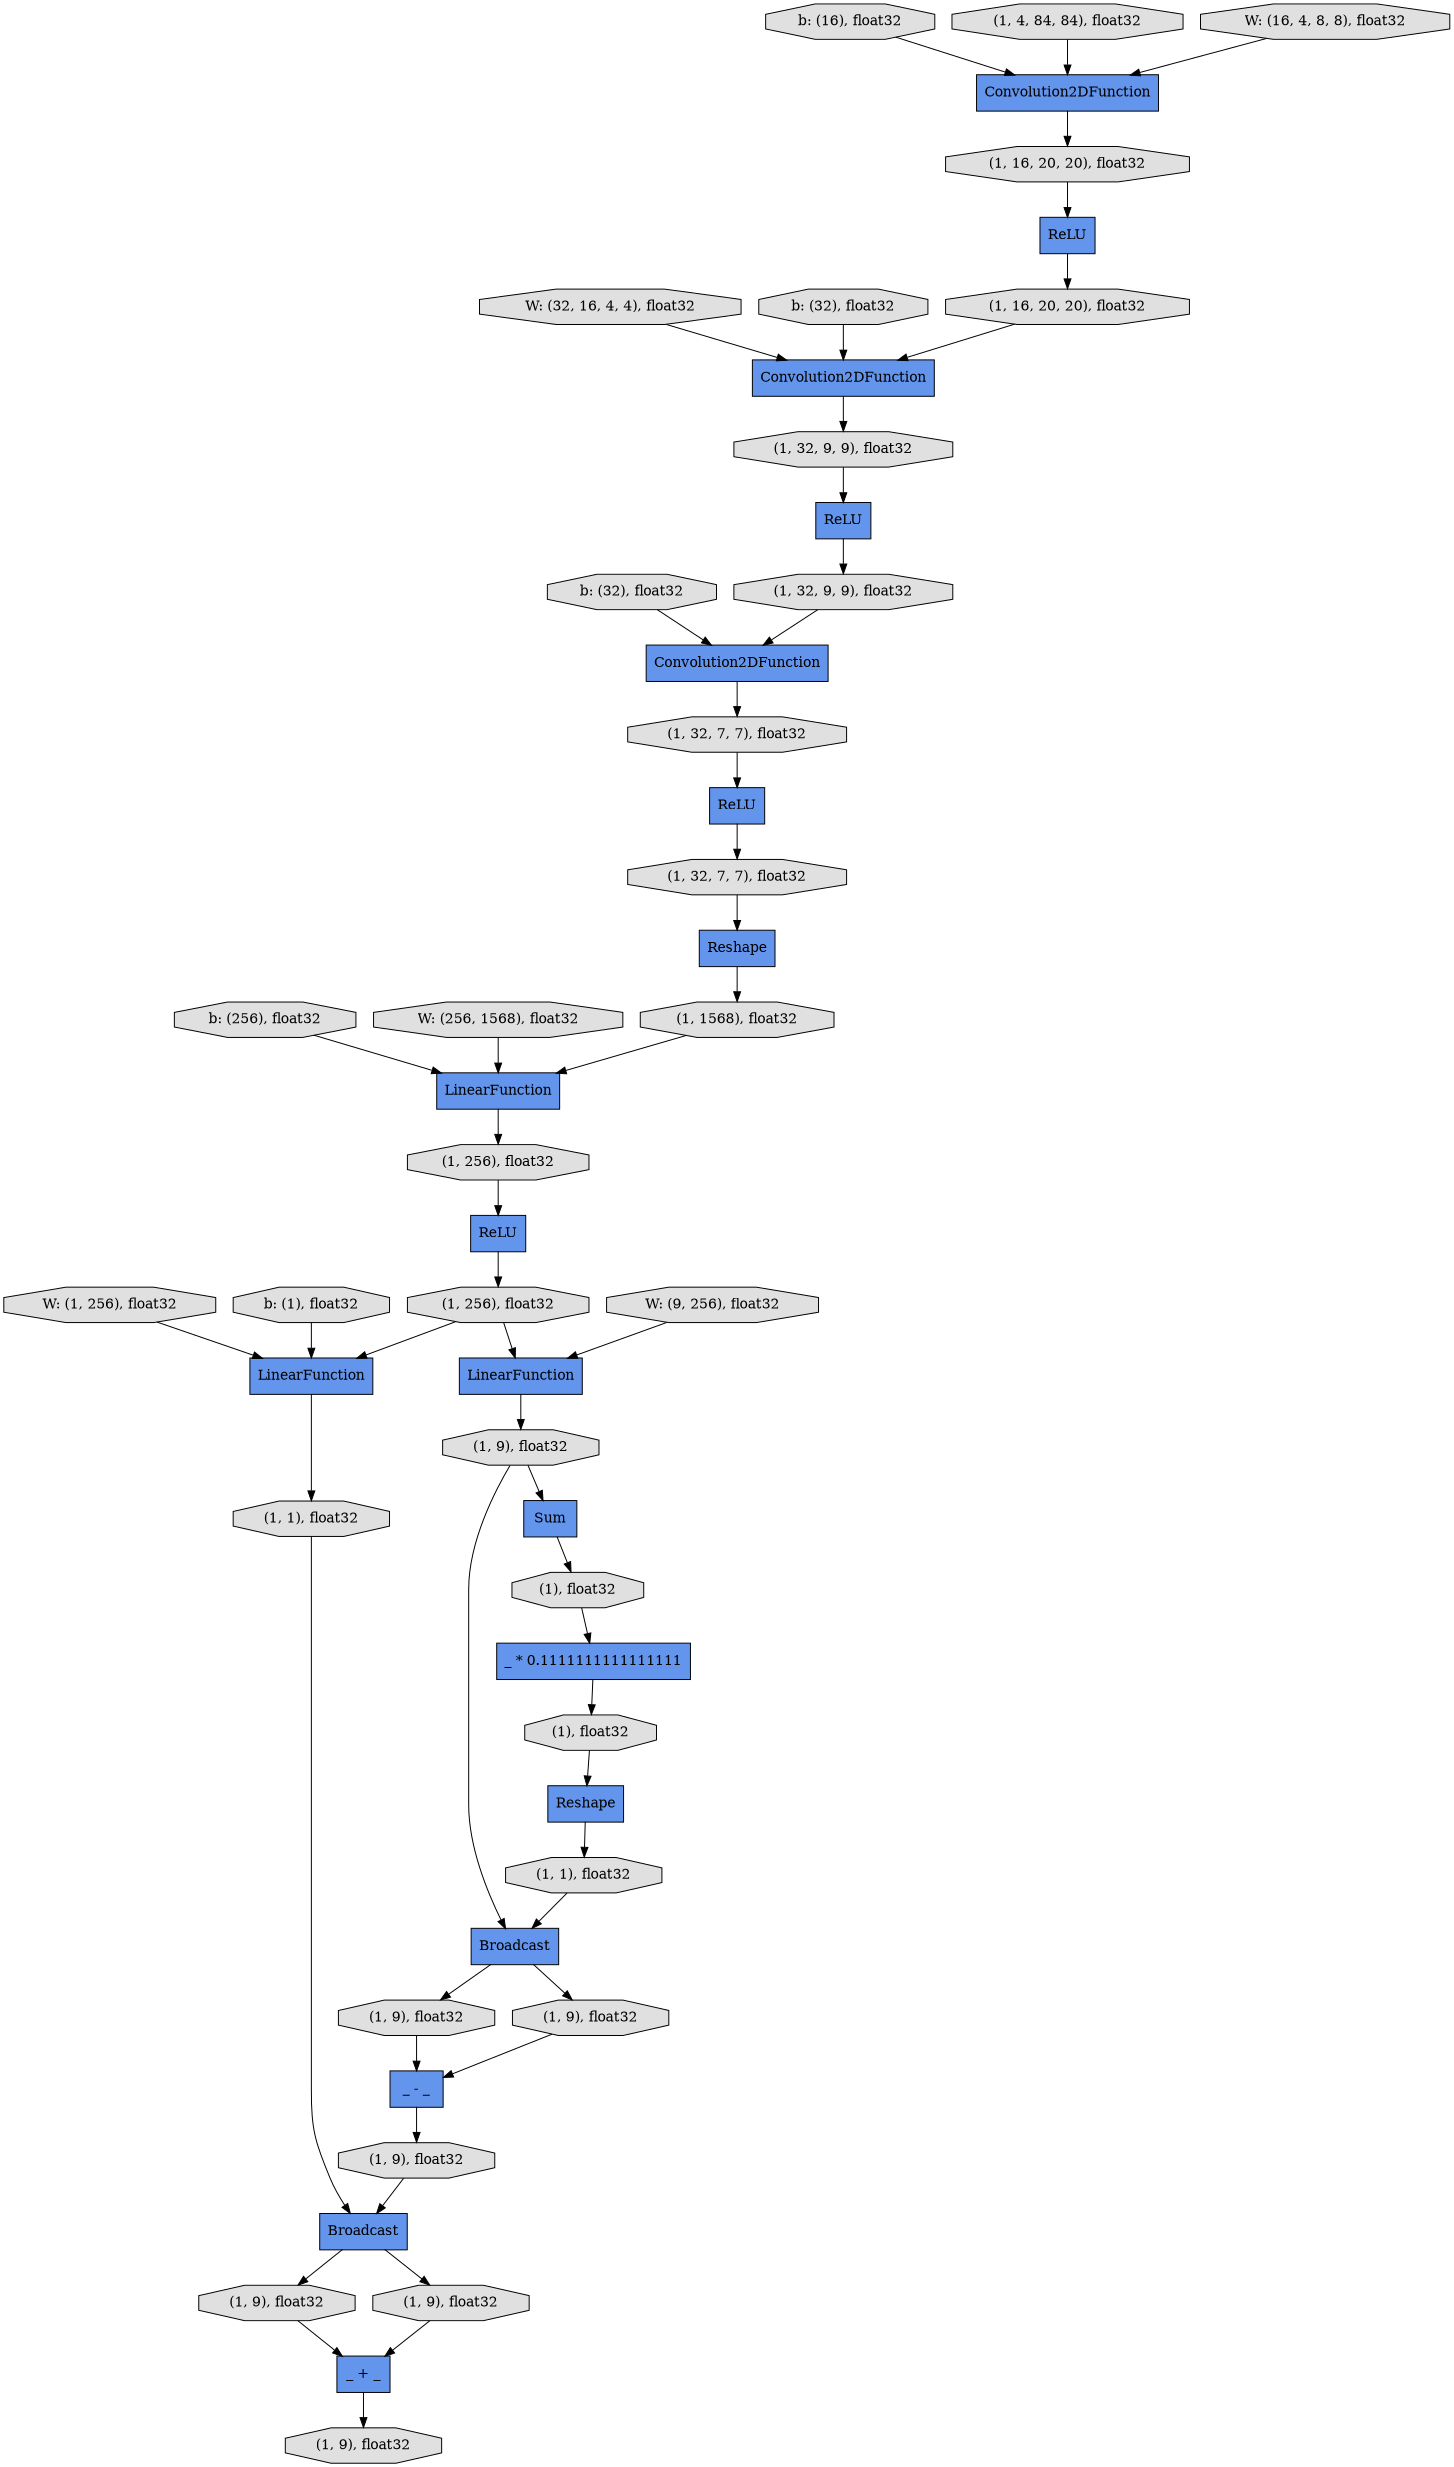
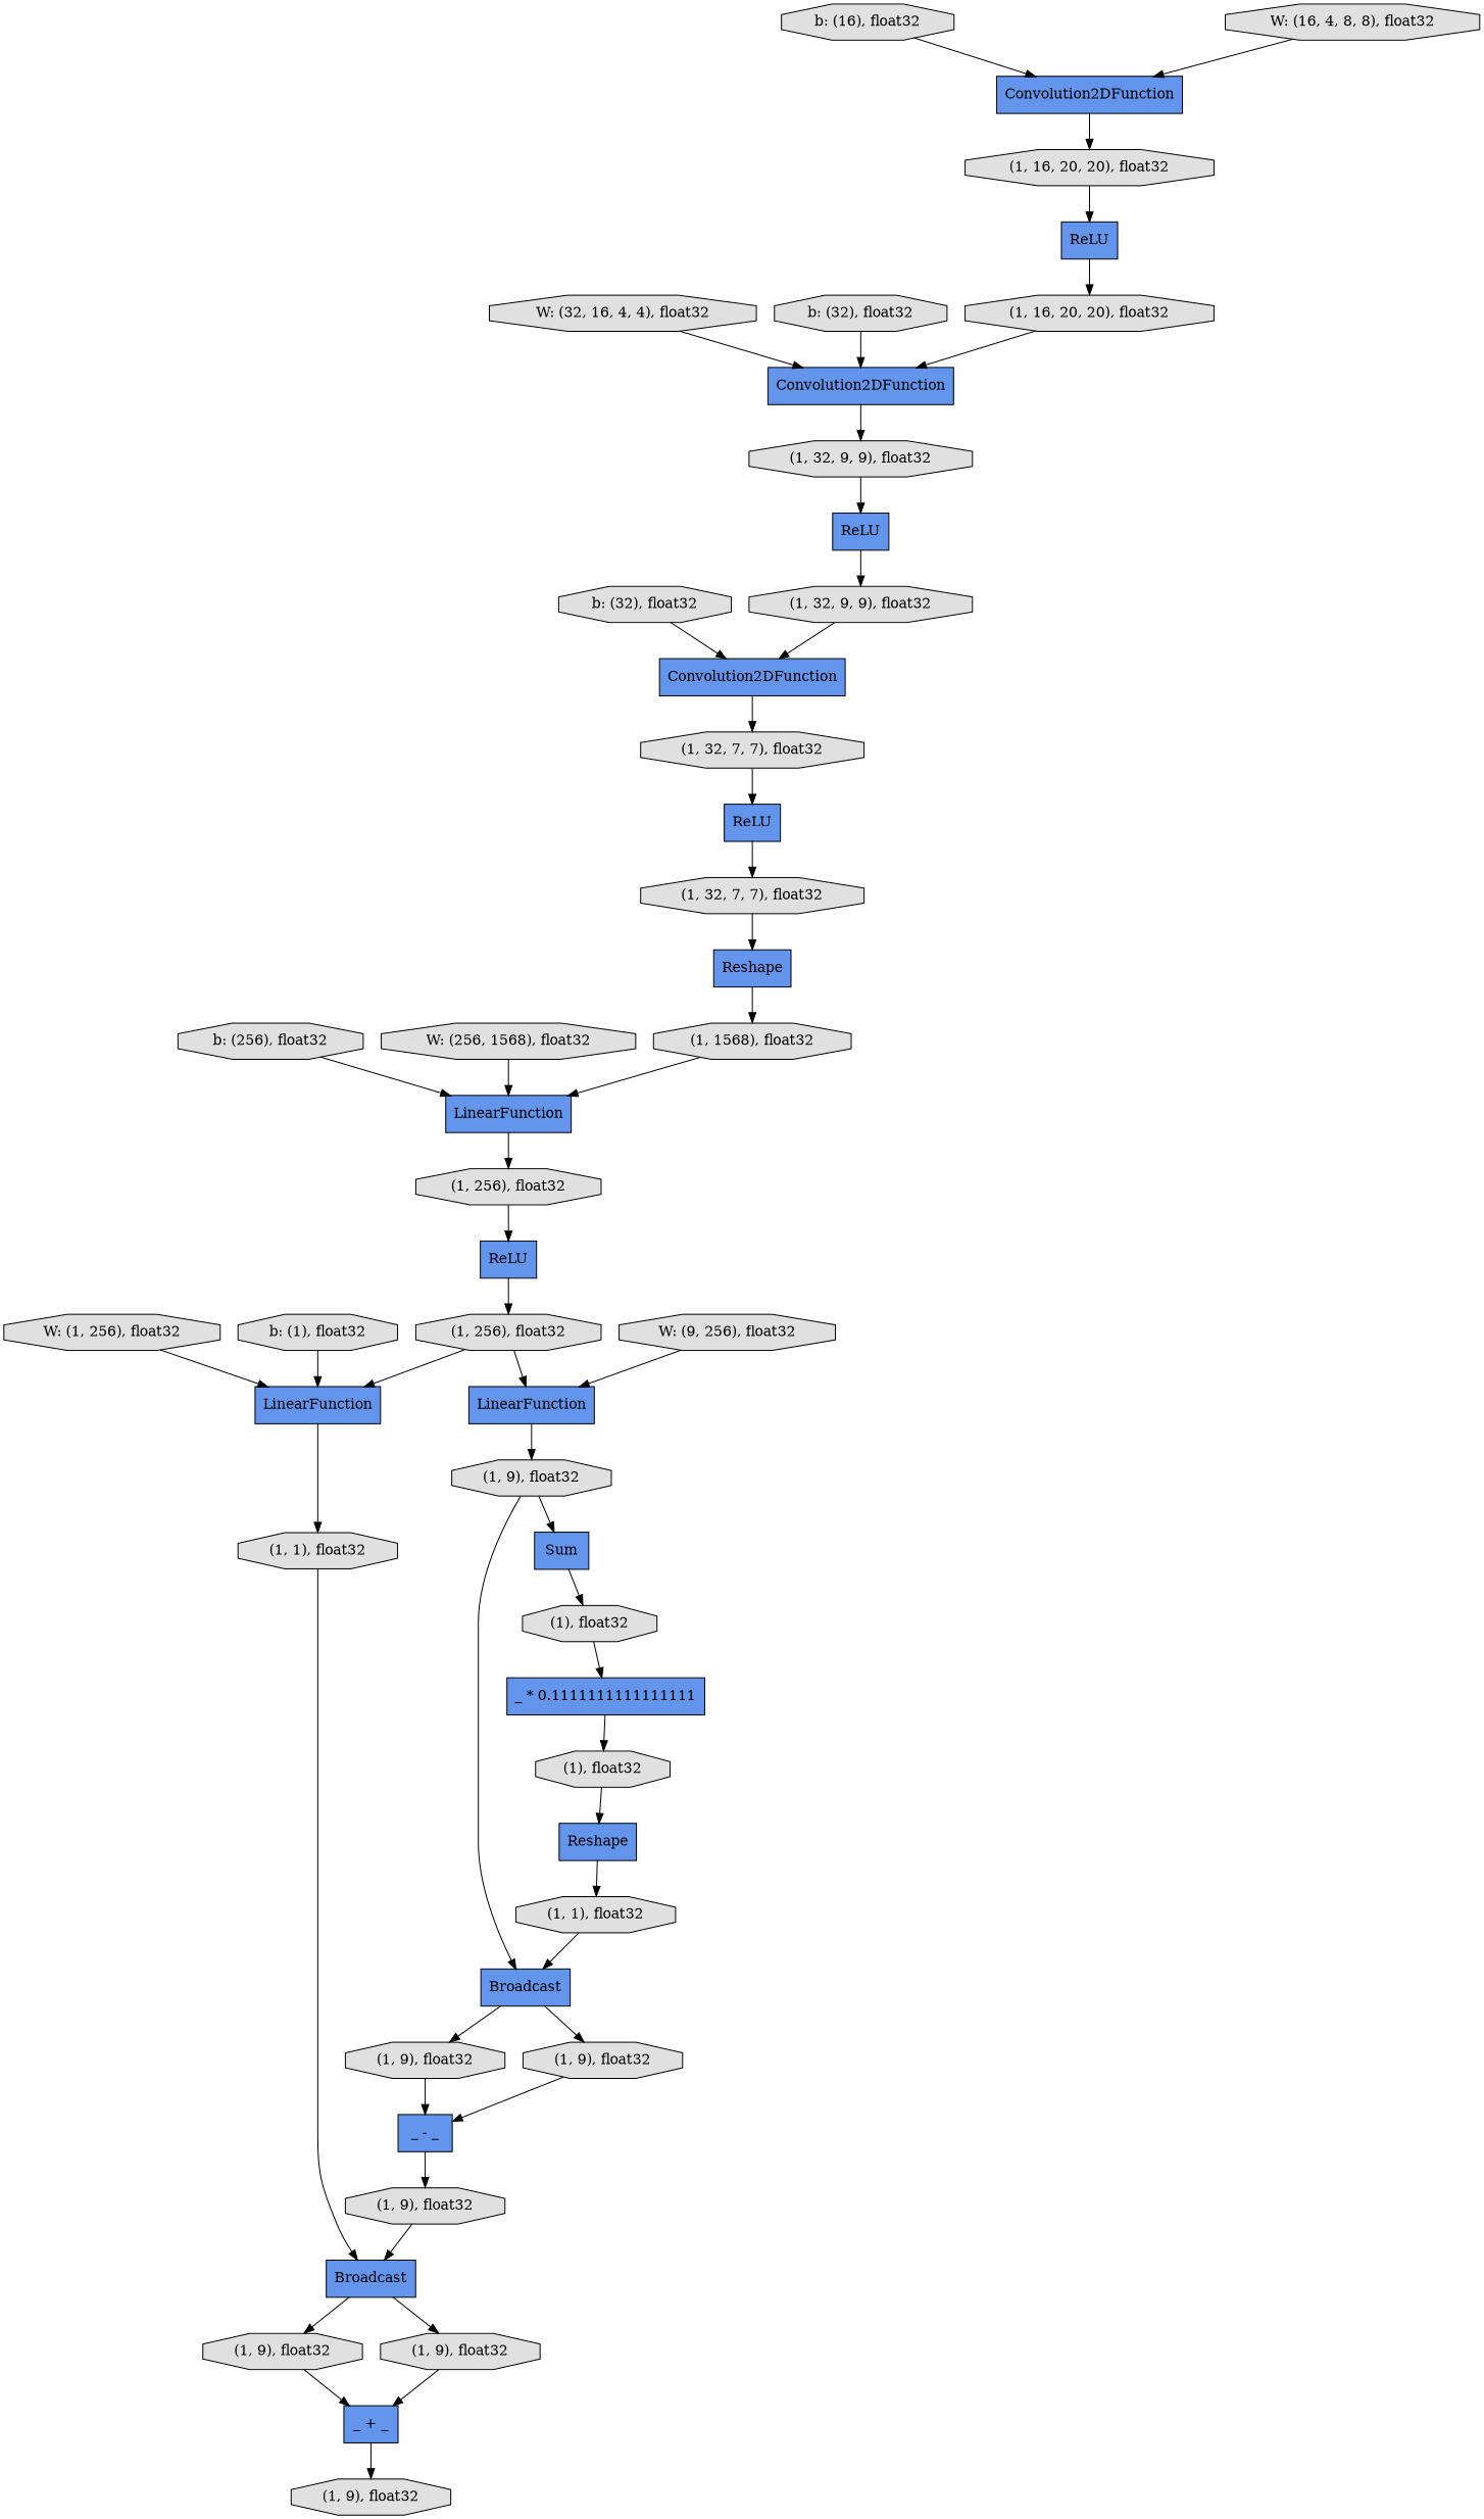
  digraph {
    rankdir=TB
    node [fillcolor="#E0E0E0" shape=octagon style=filled]
    n1 [label="(1, 16, 20, 20), float32"]
    n2 [fillcolor="#6495ED" label=ReLU shape=record]
    n3 [label="(1, 16, 20, 20), float32"]
    n4 [fillcolor="#6495ED" label=Reshape shape=record]
    n5 [label="(1, 1), float32"]
    n6 [fillcolor="#6495ED" label=Broadcast shape=record]
    n7 [label="b: (256), float32"]
    n8 [fillcolor="#6495ED" label=LinearFunction shape=record]
    n9 [label="(1, 256), float32"]
    n10 [fillcolor="#6495ED" label=Convolution2DFunction shape=record]
    n11 [label="(1, 32, 7, 7), float32"]
    n12 [fillcolor="#6495ED" label=ReLU shape=record]
    n13 [label="(1), float32"]
    n14 [fillcolor="#6495ED" label="_ * 0.1111111111111111" shape=record]
    n15 [label="(1), float32"]
    n16 [fillcolor="#6495ED" label=Convolution2DFunction shape=record]
    n17 [label="(1, 32, 9, 9), float32"]
    n18 [label="W: (32, 16, 4, 4), float32"]
    n19 [label="W: (9, 256), float32"]
    n20 [fillcolor="#6495ED" label=LinearFunction shape=record]
    n21 [label="(1, 9), float32"]
    n22 [label="(1, 9), float32"]
    n23 [label="(1, 9), float32"]
    n24 [fillcolor="#6495ED" label="_ - _" shape=record]
    n25 [fillcolor="#6495ED" label=ReLU shape=record]
    n26 [label="(1, 32, 9, 9), float32"]
    n27 [fillcolor="#6495ED" label=Reshape shape=record]
    n28 [label="(1, 1568), float32"]
    n29 [label="b: (32), float32"]
    n30 [label="(1, 9), float32"]
    n31 [fillcolor="#6495ED" label=Broadcast shape=record]
    n32 [label="b: (16), float32"]
    n33 [fillcolor="#6495ED" label=Convolution2DFunction shape=record]
    n34 [fillcolor="#6495ED" label=LinearFunction shape=record]
    n35 [label="(1, 1), float32"]
    n36 [label="(1, 32, 7, 7), float32"]
    n37 [fillcolor="#6495ED" label=ReLU shape=record]
    n38 [label="(1, 256), float32"]
    n39 [label="W: (1, 256), float32"]
    n40 [label="(1, 9), float32"]
    n41 [label="(1, 9), float32"]
    n42 [label="b: (32), float32"]
    n43 [fillcolor="#6495ED" label="_ + _" shape=record]
    n44 [label="(1, 9), float32"]
    n45 [label="b: (1), float32"]
    n46 [fillcolor="#6495ED" label=Sum shape=record]
    n47 [label="W: (256, 1568), float32"]
-   n48 [label="(1, 4, 84, 84), float32"]
    n49 [label="W: (16, 4, 8, 8), float32"]
    n1 -> n2
    n2 -> n3
    n3 -> n16
    n4 -> n5
    n5 -> n6
    n6 -> n22
    n6 -> n23
    n7 -> n8
    n8 -> n9
    n9 -> n37
    n10 -> n11
    n11 -> n12
    n12 -> n36
    n13 -> n14
    n14 -> n15
    n15 -> n4
    n16 -> n17
    n17 -> n25
    n18 -> n16
    n19 -> n20
    n20 -> n21
    n21 -> n6
    n21 -> n46
    n22 -> n24
    n23 -> n24
    n24 -> n30
    n25 -> n26
    n26 -> n10
    n27 -> n28
    n28 -> n8
    n29 -> n16
    n30 -> n31
    n31 -> n40
    n31 -> n41
    n32 -> n33
    n33 -> n1
    n34 -> n35
    n35 -> n31
    n36 -> n27
    n37 -> n38
    n38 -> n20
    n38 -> n34
    n39 -> n34
    n40 -> n43
    n41 -> n43
    n42 -> n10
    n43 -> n44
    n45 -> n34
    n46 -> n13
    n47 -> n8
-   n48 -> n33
    n49 -> n33
  }
